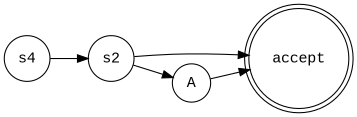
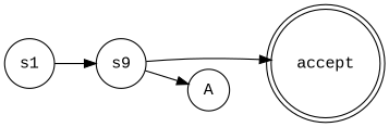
  digraph {
    fontname="Liberation Mono"
    rankdir=LR
    node [fontname="Liberation Mono" shape=circle]
    edge [fontname="Liberation Mono"]
    accept [shape=doublecircle]
-   s1 [label=s4]
-   s2
+   s1
+   s2 [label=s9]
    A
    s1 -> s2
    s2 -> accept
    s2 -> A
-   A -> accept
  }
